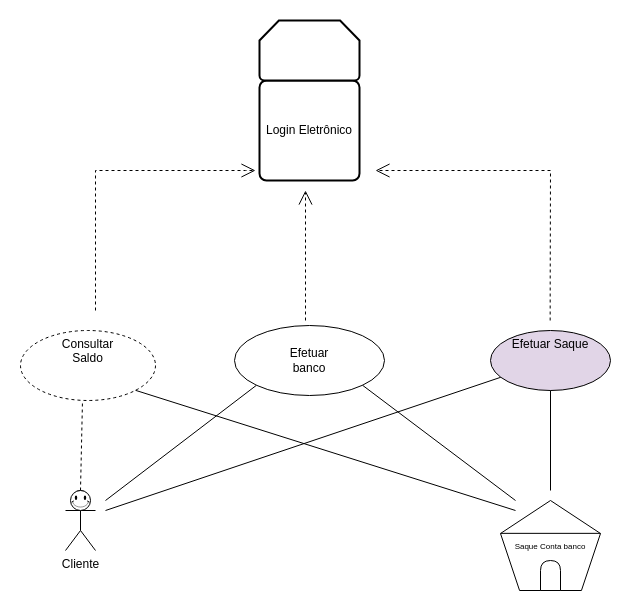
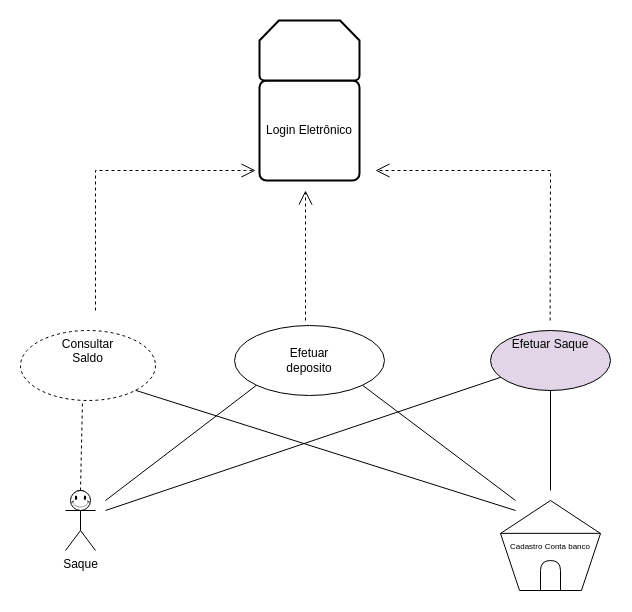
  <mxCell id="0" />
  <mxCell id="1" parent="0" />
- <mxCell id="2" value="Cliente" style="shape=umlActor;verticalLabelPosition=bottom;verticalAlign=top;html=1;outlineConnect=0;" parent="1" vertex="1"><mxGeometry x="65" y="490" width="30" height="60" as="geometry" /></mxCell>
+ <mxCell id="2" value="Saque" style="shape=umlActor;verticalLabelPosition=bottom;verticalAlign=top;html=1;outlineConnect=0;" parent="1" vertex="1"><mxGeometry x="65" y="490" width="30" height="60" as="geometry" /></mxCell>
  <mxCell id="3" value="Consultar&lt;br&gt;Saldo" style="ellipse;whiteSpace=wrap;html=1;verticalAlign=top;dashed=1;" parent="1" vertex="1"><mxGeometry x="20" y="330" width="135" height="70" as="geometry" /></mxCell>
  <mxCell id="4" value="Efetuar Saque" style="ellipse;whiteSpace=wrap;html=1;verticalAlign=top;fillColor=#e1d5e7;" parent="1" vertex="1"><mxGeometry x="490" y="330" width="120" height="60" as="geometry" /></mxCell>
- <mxCell id="5" value="Efetuar&lt;br&gt;banco" style="ellipse;whiteSpace=wrap;html=1;" parent="1" vertex="1"><mxGeometry x="234" y="325" width="150" height="70" as="geometry" /></mxCell>
+ <mxCell id="5" value="Efetuar&lt;br&gt;deposito" style="ellipse;whiteSpace=wrap;html=1;" parent="1" vertex="1"><mxGeometry x="234" y="325" width="150" height="70" as="geometry" /></mxCell>
  <mxCell id="6" value="" style="endArrow=none;html=1;rounded=0;entryX=0.459;entryY=1.014;entryDx=0;entryDy=0;entryPerimeter=0;exitX=0.5;exitY=0;exitDx=0;exitDy=0;exitPerimeter=0;dashed=1;" parent="1" source="2" target="3" edge="1"><mxGeometry width="50" height="50" relative="1" as="geometry"><mxPoint x="285" y="600" as="sourcePoint" /><mxPoint x="335" y="550" as="targetPoint" /><Array as="points" /></mxGeometry></mxCell>
  <mxCell id="7" value="" style="endArrow=none;html=1;rounded=0;entryX=0.5;entryY=1;entryDx=0;entryDy=0;exitX=0.5;exitY=0;exitDx=0;exitDy=0;exitPerimeter=0;" parent="1" target="4" edge="1"><mxGeometry width="50" height="50" relative="1" as="geometry"><mxPoint x="550" y="490" as="sourcePoint" /><mxPoint x="335" y="550" as="targetPoint" /><Array as="points" /></mxGeometry></mxCell>
  <mxCell id="8" value="" style="endArrow=none;html=1;rounded=0;entryX=0;entryY=1;entryDx=0;entryDy=0;" parent="1" target="5" edge="1"><mxGeometry width="50" height="50" relative="1" as="geometry"><mxPoint x="105" y="500" as="sourcePoint" /><mxPoint x="335" y="550" as="targetPoint" /></mxGeometry></mxCell>
  <mxCell id="9" value="" style="endArrow=none;html=1;rounded=0;entryX=1;entryY=1;entryDx=0;entryDy=0;" parent="1" target="5" edge="1"><mxGeometry width="50" height="50" relative="1" as="geometry"><mxPoint x="515" y="500" as="sourcePoint" /><mxPoint x="335" y="550" as="targetPoint" /></mxGeometry></mxCell>
  <mxCell id="10" value="" style="endArrow=none;html=1;rounded=0;entryX=1;entryY=1;entryDx=0;entryDy=0;" parent="1" target="3" edge="1"><mxGeometry width="50" height="50" relative="1" as="geometry"><mxPoint x="515" y="510" as="sourcePoint" /><mxPoint x="185" y="550" as="targetPoint" /></mxGeometry></mxCell>
  <mxCell id="11" value="" style="endArrow=none;html=1;rounded=0;" parent="1" target="4" edge="1"><mxGeometry width="50" height="50" relative="1" as="geometry"><mxPoint x="105" y="510" as="sourcePoint" /><mxPoint x="185" y="550" as="targetPoint" /></mxGeometry></mxCell>
  <mxCell id="12" value="Login Eletrônico" style="rounded=1;whiteSpace=wrap;html=1;absoluteArcSize=1;arcSize=14;strokeWidth=2;" parent="1" vertex="1"><mxGeometry x="259" y="80" width="100" height="100" as="geometry" /></mxCell>
  <mxCell id="13" value="" style="strokeWidth=2;html=1;shape=mxgraph.flowchart.loop_limit;whiteSpace=wrap;" parent="1" vertex="1"><mxGeometry x="259" y="20" width="100" height="60" as="geometry" /></mxCell>
- <mxCell id="14" value="&lt;font style=&quot;font-size: 8px&quot;&gt;Saque Conta banco&lt;/font&gt;" style="whiteSpace=wrap;html=1;shape=mxgraph.basic.pentagon" parent="1" vertex="1"><mxGeometry x="500" y="500" width="100" height="90" as="geometry" /></mxCell>
+ <mxCell id="14" value="&lt;font style=&quot;font-size: 8px&quot;&gt;Cadastro Conta banco&lt;/font&gt;" style="whiteSpace=wrap;html=1;shape=mxgraph.basic.pentagon" parent="1" vertex="1"><mxGeometry x="500" y="500" width="100" height="90" as="geometry" /></mxCell>
  <mxCell id="15" value="" style="shape=delay;whiteSpace=wrap;html=1;direction=north;" parent="1" vertex="1"><mxGeometry x="540" y="560" width="20" height="30" as="geometry" /></mxCell>
  <mxCell id="16" value="" style="verticalLabelPosition=bottom;verticalAlign=top;html=1;shape=mxgraph.basic.smiley;fontSize=8;" parent="1" vertex="1"><mxGeometry x="70" y="490" width="20" height="20" as="geometry" /></mxCell>
  <mxCell id="17" value="" style="endArrow=none;html=1;edgeStyle=orthogonalEdgeStyle;rounded=0;fontSize=8;entryX=1;entryY=0.365;entryDx=0;entryDy=0;entryPerimeter=0;exitX=0;exitY=0.365;exitDx=0;exitDy=0;exitPerimeter=0;" parent="1" source="14" target="14" edge="1"><mxGeometry relative="1" as="geometry"><mxPoint x="505" y="533" as="sourcePoint" /><mxPoint x="605" y="530" as="targetPoint" /><Array as="points" /></mxGeometry></mxCell>
  <mxCell id="18" value="" style="endArrow=open;endSize=12;dashed=1;html=1;rounded=0;fontSize=8;edgeStyle=orthogonalEdgeStyle;" parent="1" edge="1"><mxGeometry width="160" relative="1" as="geometry"><mxPoint x="95" y="310" as="sourcePoint" /><mxPoint x="255" y="170" as="targetPoint" /><Array as="points"><mxPoint x="95" y="170" /><mxPoint x="245" y="170" /></Array></mxGeometry></mxCell>
  <mxCell id="19" value="" style="endArrow=open;endSize=12;dashed=1;html=1;rounded=0;fontSize=8;edgeStyle=orthogonalEdgeStyle;" parent="1" edge="1"><mxGeometry width="160" relative="1" as="geometry"><mxPoint x="305" y="320" as="sourcePoint" /><mxPoint x="305" y="190" as="targetPoint" /></mxGeometry></mxCell>
  <mxCell id="20" value="" style="endArrow=open;endSize=12;dashed=1;html=1;rounded=0;fontSize=8;edgeStyle=orthogonalEdgeStyle;" parent="1" edge="1"><mxGeometry x="-0.046" width="160" relative="1" as="geometry"><mxPoint x="549.66" y="320" as="sourcePoint" /><mxPoint x="375" y="170" as="targetPoint" /><Array as="points"><mxPoint x="550" y="280" /><mxPoint x="550" y="280" /></Array><mxPoint as="offset" /></mxGeometry></mxCell>
